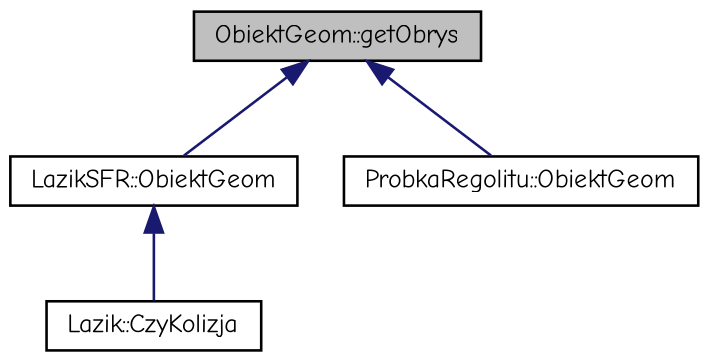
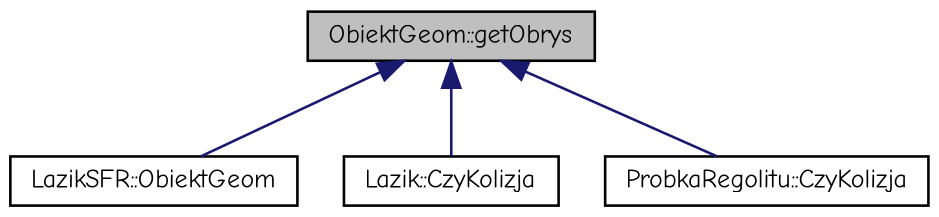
  digraph {
    fontname="Comic Neue"
    rankdir=TB
    node [color=black fillcolor=white fontname="Comic Neue" fontsize=10 shape=record style=filled]
    edge [color=midnightblue dir=back fontname="Comic Neue" fontsize=10 labelfontname=FreeSans labelfontsize=10 style=solid]
    n1 [fillcolor=grey75 fontcolor=black height=0.2 label="ObiektGeom::getObrys" width=0.4]
    n2 [height=0.2 label="LazikSFR::ObiektGeom" width=0.4]
    n3 [height=0.2 label="Lazik::CzyKolizja" width=0.4]
-   n4 [height=0.2 label="ProbkaRegolitu::ObiektGeom" width=0.4]
+   n4 [height=0.2 label="ProbkaRegolitu::CzyKolizja" width=0.4]
    n1 -> n2
-   n2 -> n3
+   n1 -> n3
    n1 -> n4
  }
